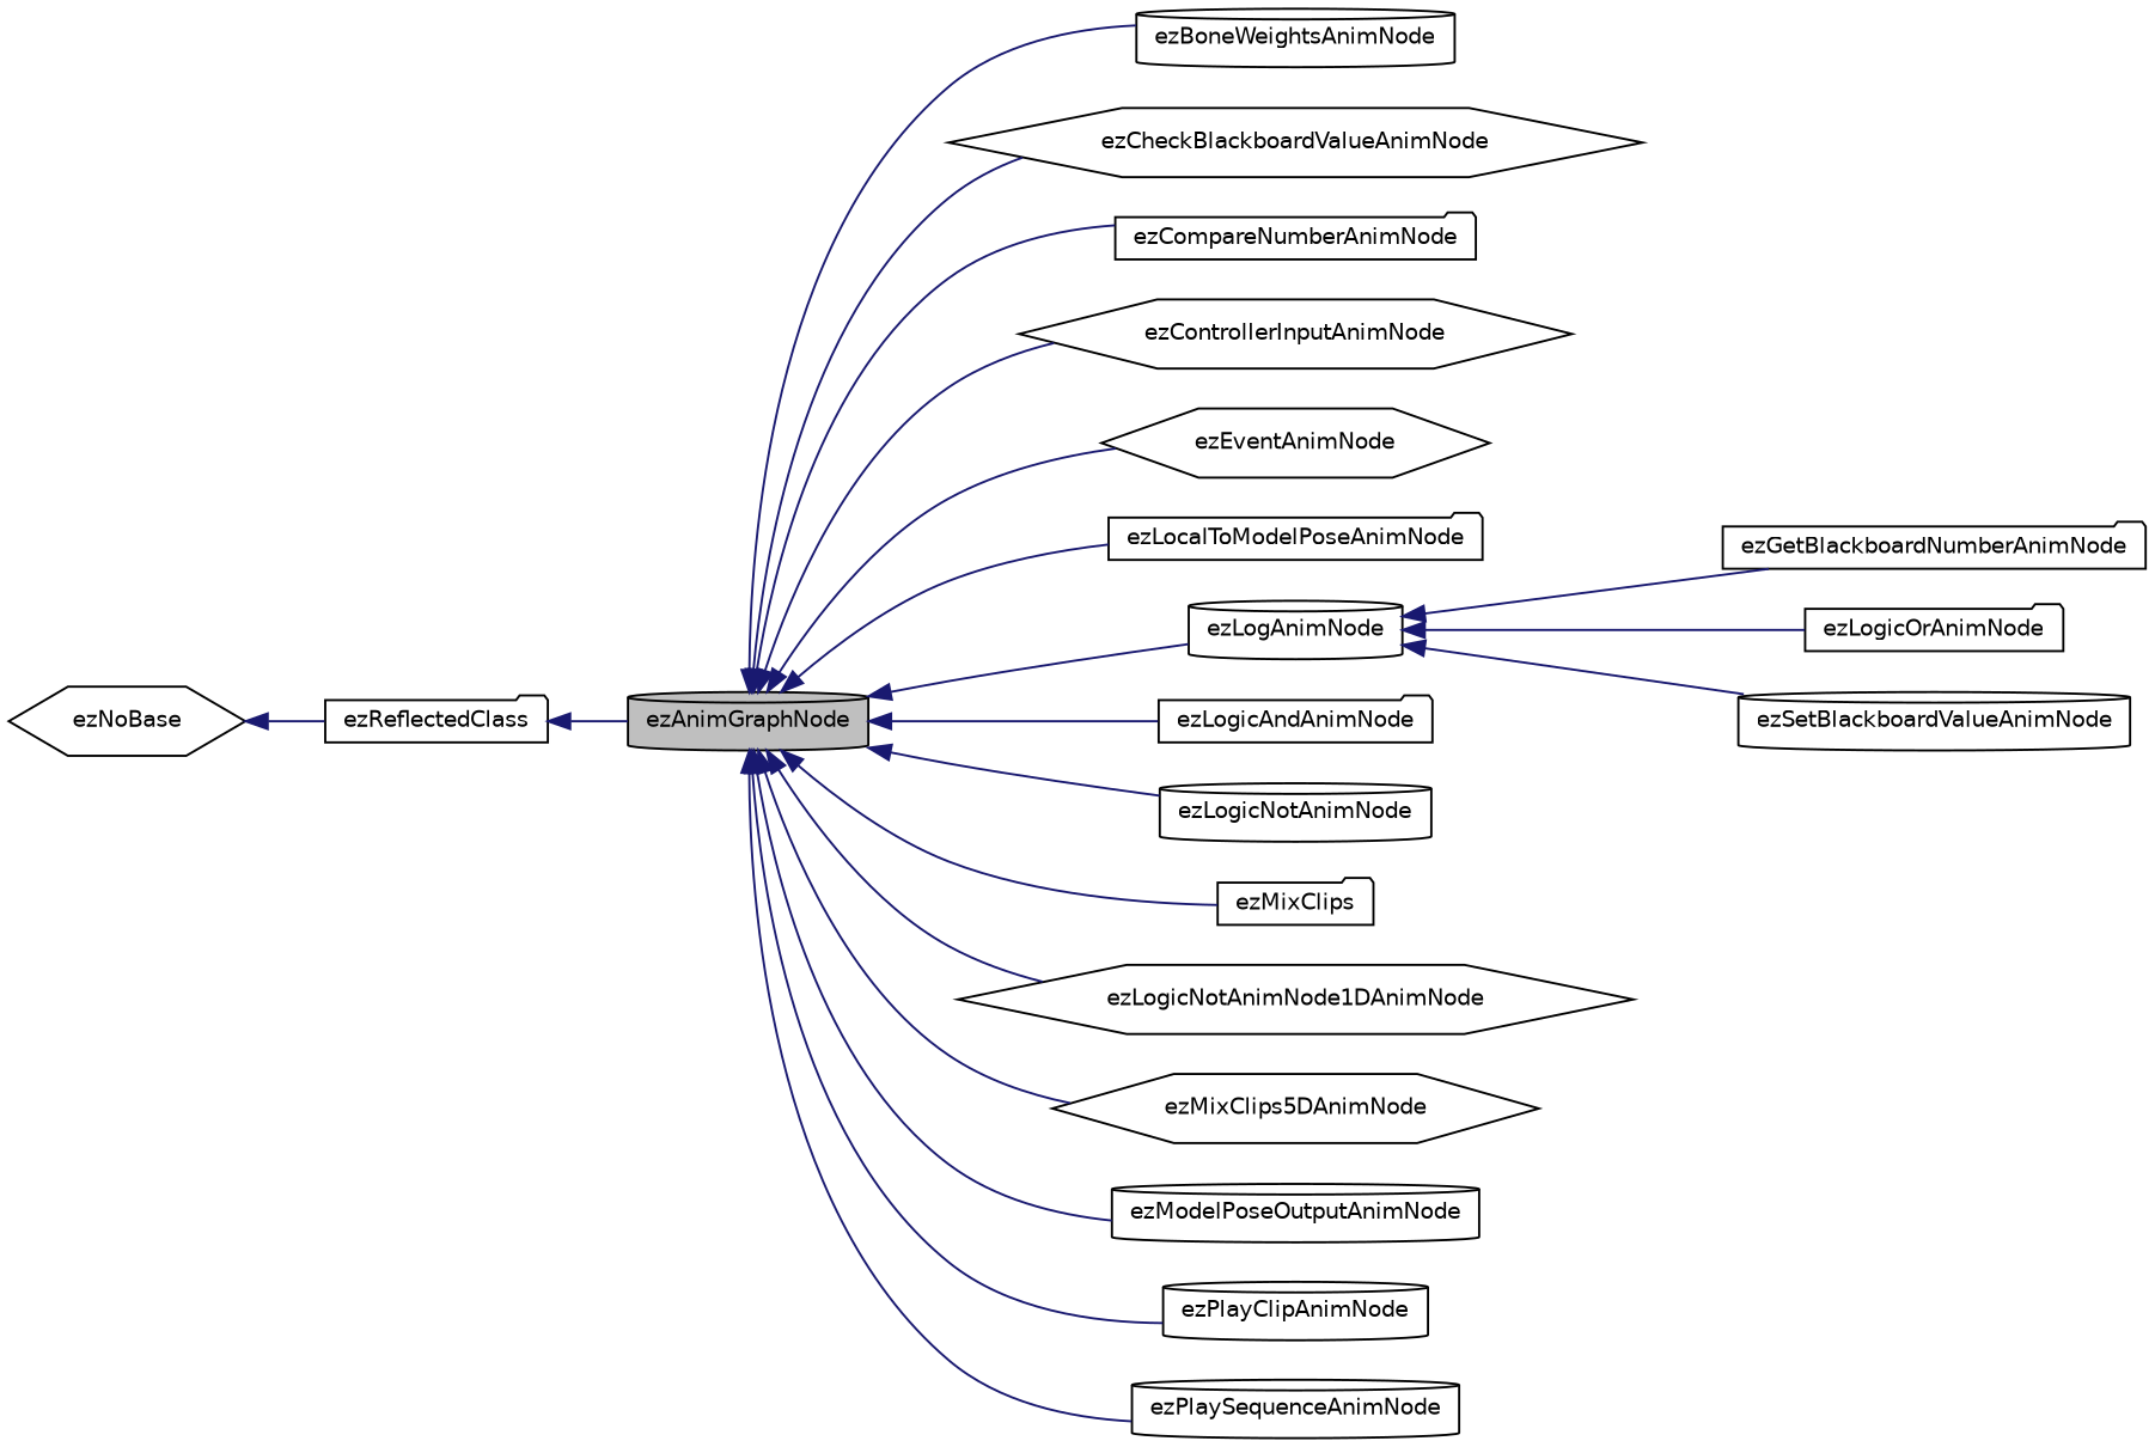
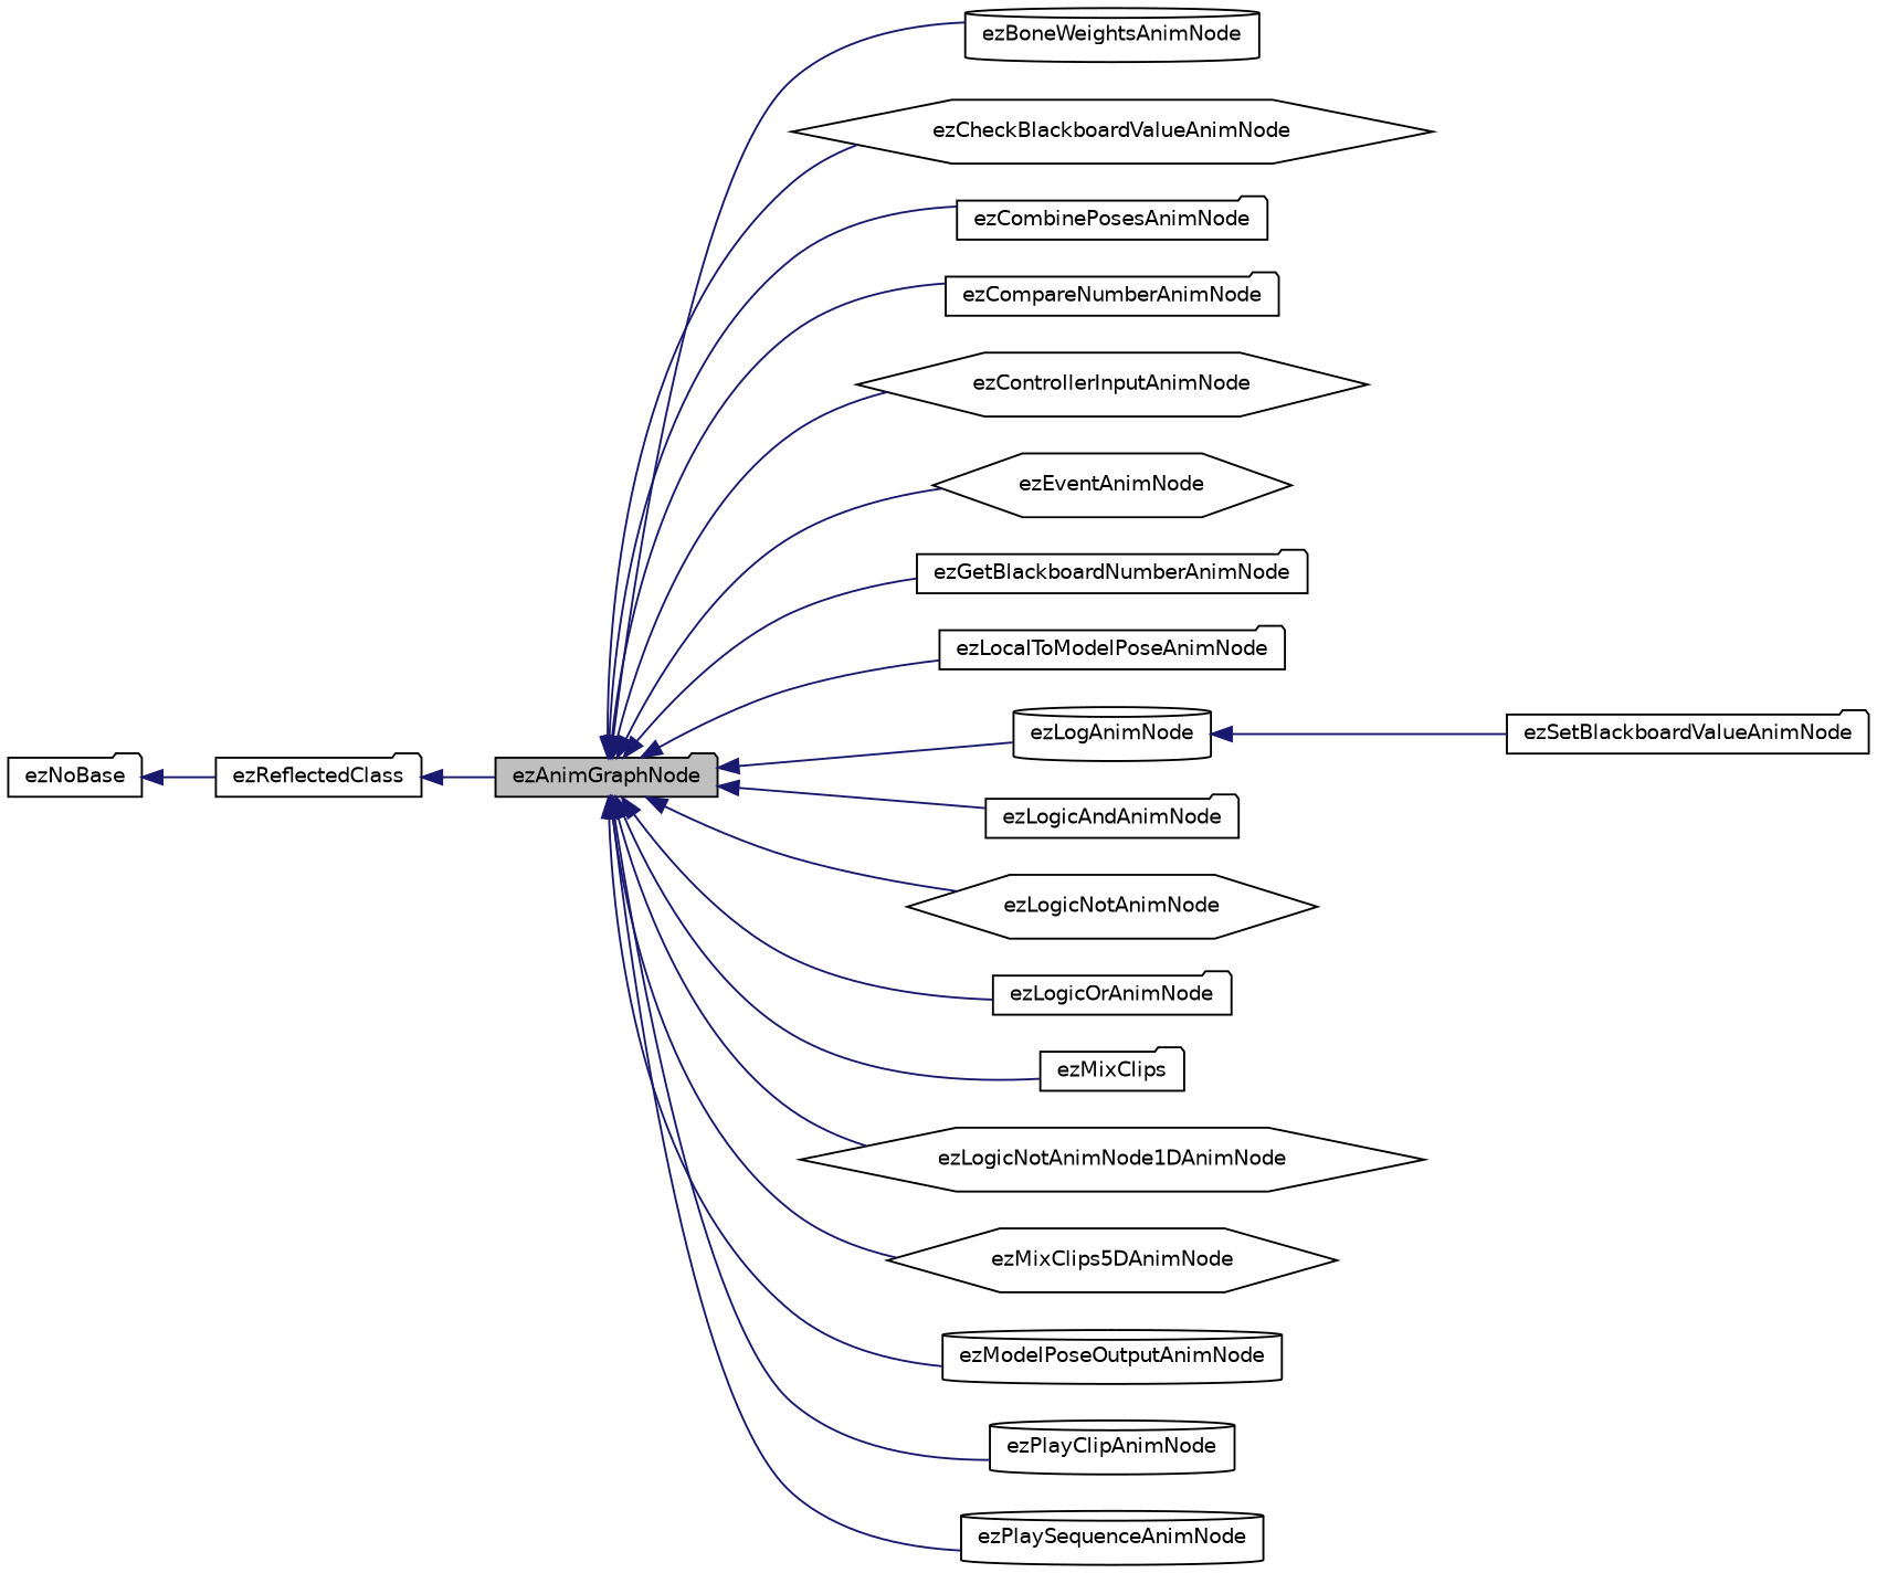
  digraph {
    rankdir=LR
    node [color=black fillcolor=white fontname=Helvetica fontsize=10 shape=folder style=filled]
    edge [color=midnightblue dir=back fontname=Helvetica fontsize=10 labelfontname=Helvetica labelfontsize=10 style=solid]
-   n1 [fillcolor=grey75 fontcolor=black height=0.2 label=ezAnimGraphNode shape=cylinder width=0.4]
+   n1 [fillcolor=grey75 fontcolor=black height=0.2 label=ezAnimGraphNode width=0.4]
    n2 [height=0.2 label=ezBoneWeightsAnimNode shape=cylinder width=0.4]
    n3 [height=0.2 label=ezCheckBlackboardValueAnimNode shape=hexagon width=0.4]
+   n4 [height=0.2 label=ezCombinePosesAnimNode width=0.4]
    n5 [height=0.2 label=ezCompareNumberAnimNode width=0.4]
    n6 [height=0.2 label=ezControllerInputAnimNode shape=hexagon width=0.4]
    n7 [height=0.2 label=ezEventAnimNode shape=hexagon width=0.4]
    n8 [height=0.2 label=ezGetBlackboardNumberAnimNode width=0.4]
    n9 [height=0.2 label=ezLocalToModelPoseAnimNode width=0.4]
    n10 [height=0.2 label=ezLogAnimNode shape=cylinder width=0.4]
    n11 [height=0.2 label=ezLogicAndAnimNode width=0.4]
-   n12 [height=0.2 label=ezLogicNotAnimNode shape=cylinder width=0.4]
+   n12 [height=0.2 label=ezLogicNotAnimNode shape=hexagon width=0.4]
    n13 [height=0.2 label=ezLogicOrAnimNode width=0.4]
    n14 [height=0.2 label=ezMixClips width=0.4]
    n15 [height=0.2 label=ezLogicNotAnimNode1DAnimNode shape=hexagon width=0.4]
    n16 [height=0.2 label=ezMixClips5DAnimNode shape=hexagon width=0.4]
    n17 [height=0.2 label=ezModelPoseOutputAnimNode shape=cylinder width=0.4]
    n18 [height=0.2 label=ezPlayClipAnimNode shape=cylinder width=0.4]
    n19 [height=0.2 label=ezPlaySequenceAnimNode shape=cylinder width=0.4]
-   n20 [height=0.2 label=ezSetBlackboardValueAnimNode shape=cylinder width=0.4]
+   n20 [height=0.2 label=ezSetBlackboardValueAnimNode width=0.4]
    n21 [height=0.2 label=ezReflectedClass width=0.4]
-   n22 [height=0.2 label=ezNoBase shape=hexagon width=0.4]
+   n22 [height=0.2 label=ezNoBase width=0.4]
    n1 -> n2
    n1 -> n3
+   n1 -> n4
    n1 -> n5
    n1 -> n6
    n1 -> n7
-   n10 -> n8
+   n1 -> n8
    n1 -> n9
    n1 -> n10
    n1 -> n11
    n1 -> n12
-   n10 -> n13
+   n1 -> n13
    n1 -> n14
    n1 -> n15
    n1 -> n16
    n1 -> n17
    n1 -> n18
    n1 -> n19
    n10 -> n20
    n21 -> n1
    n22 -> n21
  }
